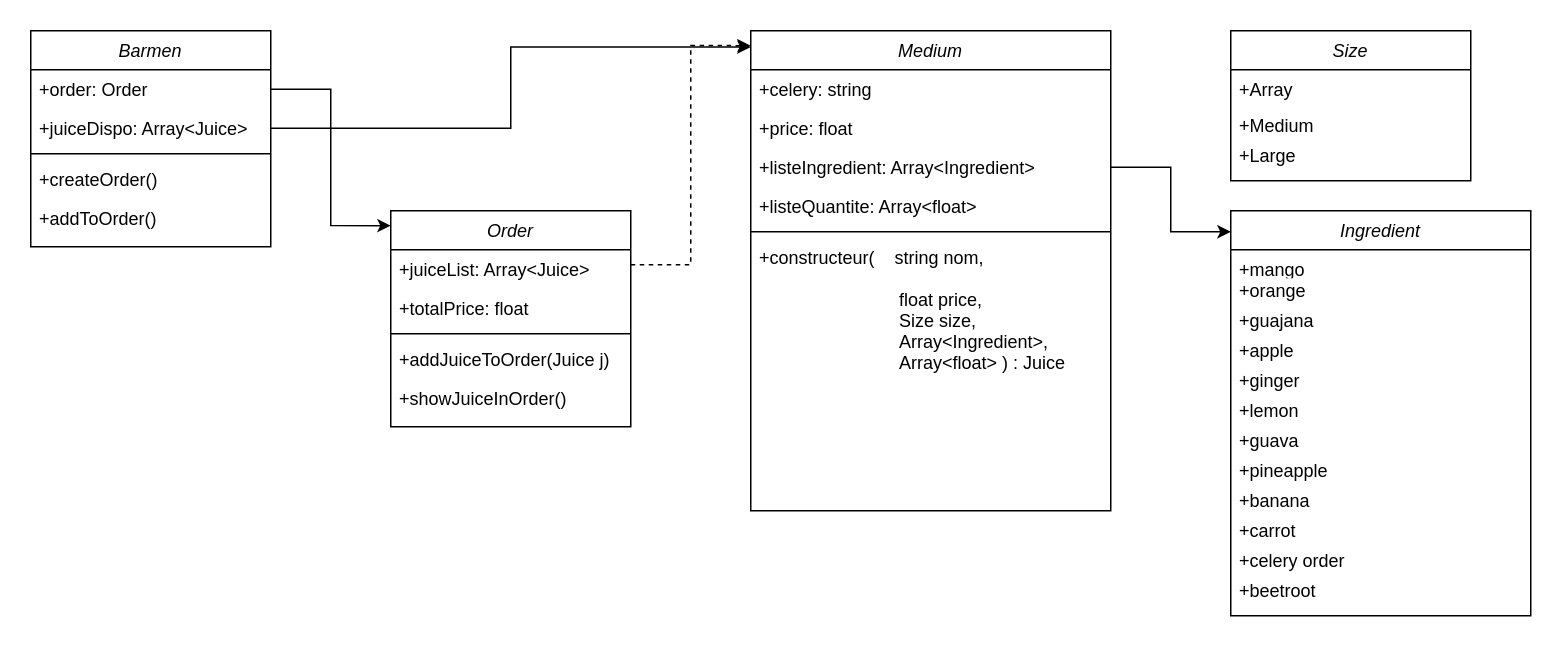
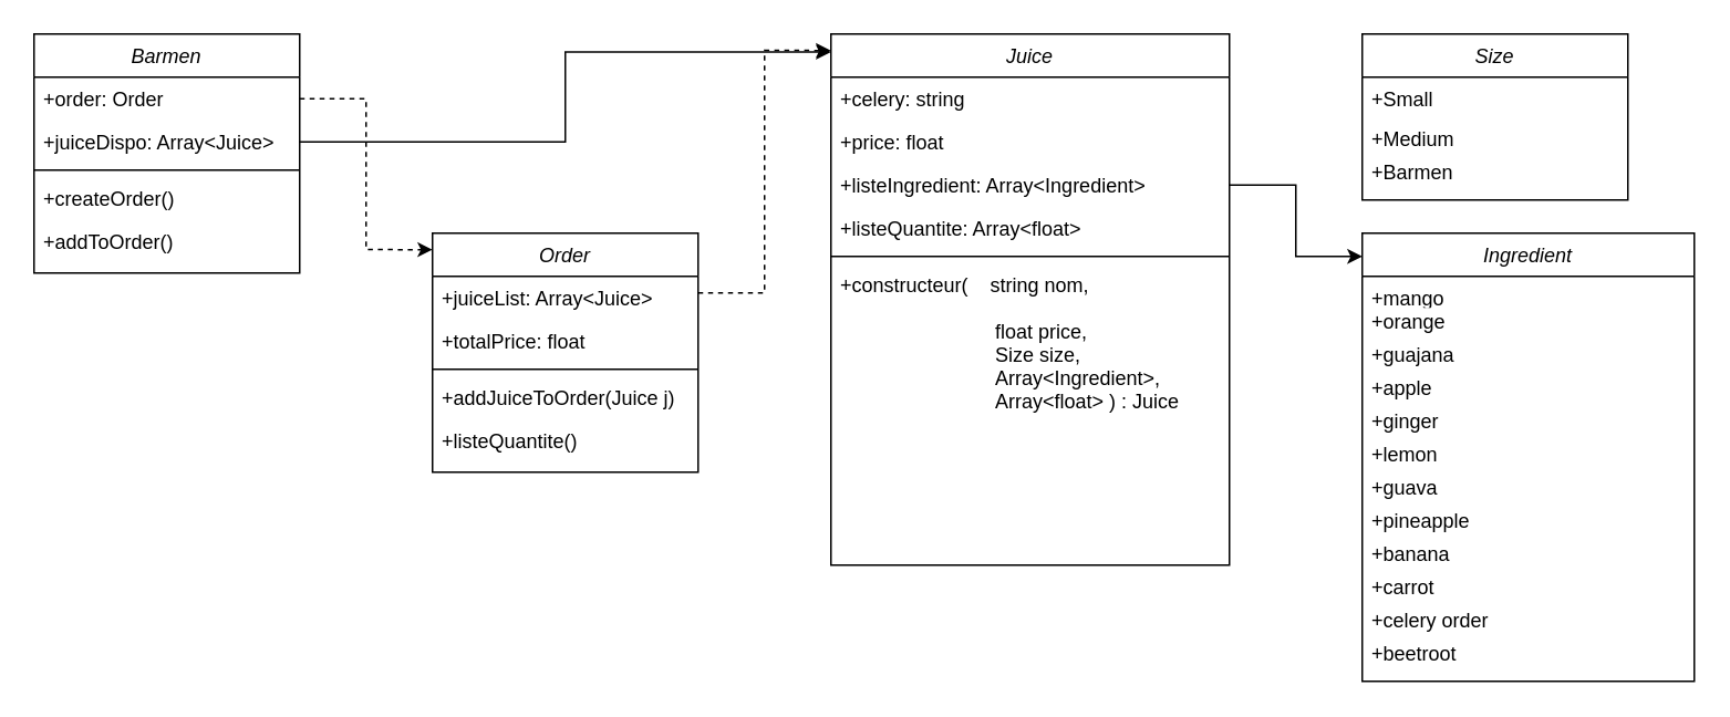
  <mxCell id="0" />
  <mxCell id="1" parent="0" />
  <mxCell id="2" value="Barmen" style="swimlane;fontStyle=2;align=center;verticalAlign=top;childLayout=stackLayout;horizontal=1;startSize=26;horizontalStack=0;resizeParent=1;resizeLast=0;collapsible=1;marginBottom=0;rounded=0;shadow=0;strokeWidth=1;" parent="1" vertex="1"><mxGeometry x="20" width="160" height="144" as="geometry" y="20"><mxRectangle x="230" y="140" width="160" height="26" as="alternateBounds" /></mxGeometry></mxCell>
  <mxCell id="3" value="+order: Order" style="text;align=left;verticalAlign=top;spacingLeft=4;spacingRight=4;overflow=hidden;rotatable=0;points=[[0,0.5],[1,0.5]];portConstraint=eastwest;rounded=0;shadow=0;html=0;" parent="2" vertex="1"><mxGeometry y="26" width="160" height="26" as="geometry" /></mxCell>
  <mxCell id="4" value="+juiceDispo: Array&lt;Juice&gt;" style="text;align=left;verticalAlign=top;spacingLeft=4;spacingRight=4;overflow=hidden;rotatable=0;points=[[0,0.5],[1,0.5]];portConstraint=eastwest;rounded=0;shadow=0;html=0;" vertex="1" parent="2"><mxGeometry y="52" width="160" height="26" as="geometry" /></mxCell>
  <mxCell id="5" value="" style="line;html=1;strokeWidth=1;align=left;verticalAlign=middle;spacingTop=-1;spacingLeft=3;spacingRight=3;rotatable=0;labelPosition=right;points=[];portConstraint=eastwest;" parent="2" vertex="1"><mxGeometry y="78" width="160" height="8" as="geometry" /></mxCell>
  <mxCell id="6" value="+createOrder()" style="text;align=left;verticalAlign=top;spacingLeft=4;spacingRight=4;overflow=hidden;rotatable=0;points=[[0,0.5],[1,0.5]];portConstraint=eastwest;rounded=0;shadow=0;html=0;" vertex="1" parent="2"><mxGeometry y="86" width="160" height="26" as="geometry" /></mxCell>
  <mxCell id="7" value="+addToOrder()" style="text;align=left;verticalAlign=top;spacingLeft=4;spacingRight=4;overflow=hidden;rotatable=0;points=[[0,0.5],[1,0.5]];portConstraint=eastwest;rounded=0;shadow=0;html=0;" vertex="1" parent="2"><mxGeometry y="112" width="160" height="26" as="geometry" /></mxCell>
- <mxCell id="8" value="Medium" style="swimlane;fontStyle=2;align=center;verticalAlign=top;childLayout=stackLayout;horizontal=1;startSize=26;horizontalStack=0;resizeParent=1;resizeLast=0;collapsible=1;marginBottom=0;rounded=0;shadow=0;strokeWidth=1;" vertex="1" parent="1"><mxGeometry x="500" width="240" height="320" as="geometry" y="20"><mxRectangle x="230" y="140" width="160" height="26" as="alternateBounds" /></mxGeometry></mxCell>
+ <mxCell id="8" value="Juice" style="swimlane;fontStyle=2;align=center;verticalAlign=top;childLayout=stackLayout;horizontal=1;startSize=26;horizontalStack=0;resizeParent=1;resizeLast=0;collapsible=1;marginBottom=0;rounded=0;shadow=0;strokeWidth=1;" vertex="1" parent="1"><mxGeometry x="500" width="240" height="320" as="geometry" y="20"><mxRectangle x="230" y="140" width="160" height="26" as="alternateBounds" /></mxGeometry></mxCell>
  <mxCell id="9" value="+celery: string" style="text;align=left;verticalAlign=top;spacingLeft=4;spacingRight=4;overflow=hidden;rotatable=0;points=[[0,0.5],[1,0.5]];portConstraint=eastwest;" vertex="1" parent="8"><mxGeometry y="26" width="240" height="26" as="geometry" /></mxCell>
  <mxCell id="10" value="+price: float" style="text;align=left;verticalAlign=top;spacingLeft=4;spacingRight=4;overflow=hidden;rotatable=0;points=[[0,0.5],[1,0.5]];portConstraint=eastwest;rounded=0;shadow=0;html=0;" vertex="1" parent="8"><mxGeometry y="52" width="240" height="26" as="geometry" /></mxCell>
  <mxCell id="11" value="+listeIngredient: Array&lt;Ingredient&gt;" style="text;align=left;verticalAlign=top;spacingLeft=4;spacingRight=4;overflow=hidden;rotatable=0;points=[[0,0.5],[1,0.5]];portConstraint=eastwest;rounded=0;shadow=0;html=0;" vertex="1" parent="8"><mxGeometry y="78" width="240" height="26" as="geometry" /></mxCell>
  <mxCell id="12" value="+listeQuantite: Array&lt;float&gt;" style="text;align=left;verticalAlign=top;spacingLeft=4;spacingRight=4;overflow=hidden;rotatable=0;points=[[0,0.5],[1,0.5]];portConstraint=eastwest;rounded=0;shadow=0;html=0;" vertex="1" parent="8"><mxGeometry y="104" width="240" height="26" as="geometry" /></mxCell>
  <mxCell id="13" value="" style="line;html=1;strokeWidth=1;align=left;verticalAlign=middle;spacingTop=-1;spacingLeft=3;spacingRight=3;rotatable=0;labelPosition=right;points=[];portConstraint=eastwest;" vertex="1" parent="8"><mxGeometry y="130" width="240" height="8" as="geometry" /></mxCell>
  <mxCell id="14" value="+constructeur(    string nom,&#10;&#10;                            float price,&#10;                            Size size,&#10;                            Array&lt;Ingredient&gt;,&#10;                            Array&lt;float&gt; ) : Juice" style="text;align=left;verticalAlign=top;spacingLeft=4;spacingRight=4;overflow=hidden;rotatable=0;points=[[0,0.5],[1,0.5]];portConstraint=eastwest;" vertex="1" parent="8"><mxGeometry y="138" width="240" height="182" as="geometry" /></mxCell>
  <mxCell id="15" value="Order" style="swimlane;fontStyle=2;align=center;verticalAlign=top;childLayout=stackLayout;horizontal=1;startSize=26;horizontalStack=0;resizeParent=1;resizeLast=0;collapsible=1;marginBottom=0;rounded=0;shadow=0;strokeWidth=1;" vertex="1" parent="1"><mxGeometry x="260" y="140" width="160" height="144" as="geometry"><mxRectangle x="230" y="140" width="160" height="26" as="alternateBounds" /></mxGeometry></mxCell>
  <mxCell id="16" value="+juiceList: Array&lt;Juice&gt;" style="text;align=left;verticalAlign=top;spacingLeft=4;spacingRight=4;overflow=hidden;rotatable=0;points=[[0,0.5],[1,0.5]];portConstraint=eastwest;" vertex="1" parent="15"><mxGeometry y="26" width="160" height="26" as="geometry" /></mxCell>
  <mxCell id="17" value="+totalPrice: float" style="text;align=left;verticalAlign=top;spacingLeft=4;spacingRight=4;overflow=hidden;rotatable=0;points=[[0,0.5],[1,0.5]];portConstraint=eastwest;rounded=0;shadow=0;html=0;" vertex="1" parent="15"><mxGeometry y="52" width="160" height="26" as="geometry" /></mxCell>
  <mxCell id="18" value="" style="line;html=1;strokeWidth=1;align=left;verticalAlign=middle;spacingTop=-1;spacingLeft=3;spacingRight=3;rotatable=0;labelPosition=right;points=[];portConstraint=eastwest;" vertex="1" parent="15"><mxGeometry y="78" width="160" height="8" as="geometry" /></mxCell>
  <mxCell id="19" value="+addJuiceToOrder(Juice j)" style="text;align=left;verticalAlign=top;spacingLeft=4;spacingRight=4;overflow=hidden;rotatable=0;points=[[0,0.5],[1,0.5]];portConstraint=eastwest;rounded=0;shadow=0;html=0;" vertex="1" parent="15"><mxGeometry y="86" width="160" height="26" as="geometry" /></mxCell>
- <mxCell id="20" value="+showJuiceInOrder()" style="text;align=left;verticalAlign=top;spacingLeft=4;spacingRight=4;overflow=hidden;rotatable=0;points=[[0,0.5],[1,0.5]];portConstraint=eastwest;rounded=0;shadow=0;html=0;" vertex="1" parent="15"><mxGeometry y="112" width="160" height="26" as="geometry" /></mxCell>
+ <mxCell id="20" value="+listeQuantite()" style="text;align=left;verticalAlign=top;spacingLeft=4;spacingRight=4;overflow=hidden;rotatable=0;points=[[0,0.5],[1,0.5]];portConstraint=eastwest;rounded=0;shadow=0;html=0;" vertex="1" parent="15"><mxGeometry y="112" width="160" height="26" as="geometry" /></mxCell>
  <mxCell id="21" value="Size" style="swimlane;fontStyle=2;align=center;verticalAlign=top;childLayout=stackLayout;horizontal=1;startSize=26;horizontalStack=0;resizeParent=1;resizeLast=0;collapsible=1;marginBottom=0;rounded=0;shadow=0;strokeWidth=1;" vertex="1" parent="1"><mxGeometry x="820" width="160" height="100" as="geometry" y="20"><mxRectangle x="230" y="140" width="160" height="26" as="alternateBounds" /></mxGeometry></mxCell>
- <mxCell id="22" value="+Array" style="text;align=left;verticalAlign=top;spacingLeft=4;spacingRight=4;overflow=hidden;rotatable=0;points=[[0,0.5],[1,0.5]];portConstraint=eastwest;" vertex="1" parent="21"><mxGeometry y="26" width="160" height="24" as="geometry" /></mxCell>
+ <mxCell id="22" value="+Small" style="text;align=left;verticalAlign=top;spacingLeft=4;spacingRight=4;overflow=hidden;rotatable=0;points=[[0,0.5],[1,0.5]];portConstraint=eastwest;" vertex="1" parent="21"><mxGeometry y="26" width="160" height="24" as="geometry" /></mxCell>
  <mxCell id="23" value="+Medium" style="text;align=left;verticalAlign=top;spacingLeft=4;spacingRight=4;overflow=hidden;rotatable=0;points=[[0,0.5],[1,0.5]];portConstraint=eastwest;" vertex="1" parent="21"><mxGeometry y="50" width="160" height="20" as="geometry" /></mxCell>
- <mxCell id="24" value="+Large" style="text;align=left;verticalAlign=top;spacingLeft=4;spacingRight=4;overflow=hidden;rotatable=0;points=[[0,0.5],[1,0.5]];portConstraint=eastwest;" vertex="1" parent="21"><mxGeometry y="70" width="160" height="20" as="geometry" /></mxCell>
+ <mxCell id="24" value="+Barmen" style="text;align=left;verticalAlign=top;spacingLeft=4;spacingRight=4;overflow=hidden;rotatable=0;points=[[0,0.5],[1,0.5]];portConstraint=eastwest;" vertex="1" parent="21"><mxGeometry y="70" width="160" height="20" as="geometry" /></mxCell>
  <mxCell id="25" value="Ingredient" style="swimlane;fontStyle=2;align=center;verticalAlign=top;childLayout=stackLayout;horizontal=1;startSize=26;horizontalStack=0;resizeParent=1;resizeLast=0;collapsible=1;marginBottom=0;rounded=0;shadow=0;strokeWidth=1;" vertex="1" parent="1"><mxGeometry x="820" y="140" width="200" height="270" as="geometry"><mxRectangle x="230" y="140" width="160" height="26" as="alternateBounds" /></mxGeometry></mxCell>
  <mxCell id="26" value="+mango" style="text;align=left;verticalAlign=top;spacingLeft=4;spacingRight=4;overflow=hidden;rotatable=0;points=[[0,0.5],[1,0.5]];portConstraint=eastwest;" vertex="1" parent="25"><mxGeometry y="26" width="200" height="14" as="geometry" /></mxCell>
  <mxCell id="27" value="+orange" style="text;align=left;verticalAlign=top;spacingLeft=4;spacingRight=4;overflow=hidden;rotatable=0;points=[[0,0.5],[1,0.5]];portConstraint=eastwest;" vertex="1" parent="25"><mxGeometry y="40" width="200" height="20" as="geometry" /></mxCell>
  <mxCell id="28" value="+guajana" style="text;align=left;verticalAlign=top;spacingLeft=4;spacingRight=4;overflow=hidden;rotatable=0;points=[[0,0.5],[1,0.5]];portConstraint=eastwest;" vertex="1" parent="25"><mxGeometry y="60" width="200" height="20" as="geometry" /></mxCell>
  <mxCell id="29" value="+apple" style="text;align=left;verticalAlign=top;spacingLeft=4;spacingRight=4;overflow=hidden;rotatable=0;points=[[0,0.5],[1,0.5]];portConstraint=eastwest;" vertex="1" parent="25"><mxGeometry y="80" width="200" height="20" as="geometry" /></mxCell>
  <mxCell id="30" value="+ginger" style="text;align=left;verticalAlign=top;spacingLeft=4;spacingRight=4;overflow=hidden;rotatable=0;points=[[0,0.5],[1,0.5]];portConstraint=eastwest;" vertex="1" parent="25"><mxGeometry y="100" width="200" height="20" as="geometry" /></mxCell>
  <mxCell id="31" value="+lemon" style="text;align=left;verticalAlign=top;spacingLeft=4;spacingRight=4;overflow=hidden;rotatable=0;points=[[0,0.5],[1,0.5]];portConstraint=eastwest;" vertex="1" parent="25"><mxGeometry y="120" width="200" height="20" as="geometry" /></mxCell>
  <mxCell id="32" value="+guava" style="text;align=left;verticalAlign=top;spacingLeft=4;spacingRight=4;overflow=hidden;rotatable=0;points=[[0,0.5],[1,0.5]];portConstraint=eastwest;" vertex="1" parent="25"><mxGeometry y="140" width="200" height="20" as="geometry" /></mxCell>
  <mxCell id="33" value="+pineapple" style="text;align=left;verticalAlign=top;spacingLeft=4;spacingRight=4;overflow=hidden;rotatable=0;points=[[0,0.5],[1,0.5]];portConstraint=eastwest;" vertex="1" parent="25"><mxGeometry y="160" width="200" height="20" as="geometry" /></mxCell>
  <mxCell id="34" value="+banana" style="text;align=left;verticalAlign=top;spacingLeft=4;spacingRight=4;overflow=hidden;rotatable=0;points=[[0,0.5],[1,0.5]];portConstraint=eastwest;" vertex="1" parent="25"><mxGeometry y="180" width="200" height="20" as="geometry" /></mxCell>
  <mxCell id="35" value="+carrot" style="text;align=left;verticalAlign=top;spacingLeft=4;spacingRight=4;overflow=hidden;rotatable=0;points=[[0,0.5],[1,0.5]];portConstraint=eastwest;" vertex="1" parent="25"><mxGeometry y="200" width="200" height="20" as="geometry" /></mxCell>
  <mxCell id="36" value="+celery order" style="text;align=left;verticalAlign=top;spacingLeft=4;spacingRight=4;overflow=hidden;rotatable=0;points=[[0,0.5],[1,0.5]];portConstraint=eastwest;" vertex="1" parent="25"><mxGeometry y="220" width="200" height="20" as="geometry" /></mxCell>
  <mxCell id="37" value="+beetroot" style="text;align=left;verticalAlign=top;spacingLeft=4;spacingRight=4;overflow=hidden;rotatable=0;points=[[0,0.5],[1,0.5]];portConstraint=eastwest;" vertex="1" parent="25"><mxGeometry y="240" width="200" height="20" as="geometry" /></mxCell>
- <mxCell id="38" style="edgeStyle=orthogonalEdgeStyle;rounded=0;orthogonalLoop=1;jettySize=auto;html=1;entryX=0;entryY=0.069;entryDx=0;entryDy=0;entryPerimeter=0;exitX=1;exitY=0.5;exitDx=0;exitDy=0;" edge="1" parent="1" source="3" target="15"><mxGeometry relative="1" as="geometry"><mxPoint x="190" y="95" as="sourcePoint" /><mxPoint x="510.96" y="43.12" as="targetPoint" /></mxGeometry></mxCell>
+ <mxCell id="38" style="edgeStyle=orthogonalEdgeStyle;rounded=0;orthogonalLoop=1;jettySize=auto;html=1;entryX=0;entryY=0.069;entryDx=0;entryDy=0;entryPerimeter=0;exitX=1;exitY=0.5;exitDx=0;exitDy=0;dashed=1;" edge="1" parent="1" source="3" target="15"><mxGeometry relative="1" as="geometry"><mxPoint x="190" y="95" as="sourcePoint" /><mxPoint x="510.96" y="43.12" as="targetPoint" /></mxGeometry></mxCell>
  <mxCell id="39" style="edgeStyle=orthogonalEdgeStyle;rounded=0;orthogonalLoop=1;jettySize=auto;html=1;entryX=0;entryY=0.031;entryDx=0;entryDy=0;entryPerimeter=0;exitX=1;exitY=0.25;exitDx=0;exitDy=0;dashed=1;" edge="1" parent="1" source="15" target="8"><mxGeometry relative="1" as="geometry"><mxPoint x="190" y="95" as="sourcePoint" /><mxPoint x="510.96" y="43.12" as="targetPoint" /><Array as="points"><mxPoint x="460" y="176" /><mxPoint x="460" y="30" /></Array></mxGeometry></mxCell>
  <mxCell id="40" style="edgeStyle=orthogonalEdgeStyle;rounded=0;orthogonalLoop=1;jettySize=auto;html=1;entryX=0;entryY=0.034;entryDx=0;entryDy=0;entryPerimeter=0;" edge="1" parent="1" source="4" target="8"><mxGeometry relative="1" as="geometry" /></mxCell>
  <mxCell id="41" style="edgeStyle=orthogonalEdgeStyle;rounded=0;orthogonalLoop=1;jettySize=auto;html=1;entryX=0;entryY=0.052;entryDx=0;entryDy=0;entryPerimeter=0;" edge="1" parent="1" source="11" target="25"><mxGeometry relative="1" as="geometry" /></mxCell>
